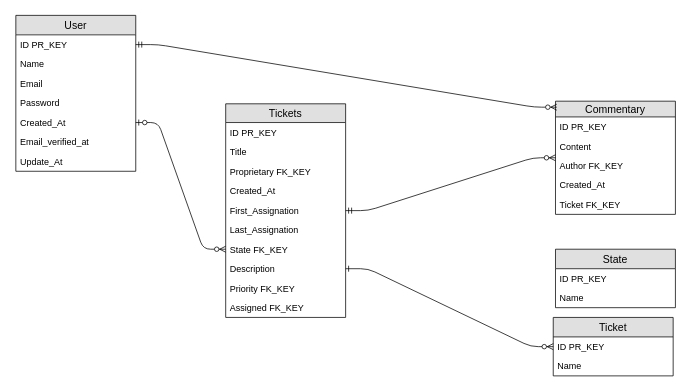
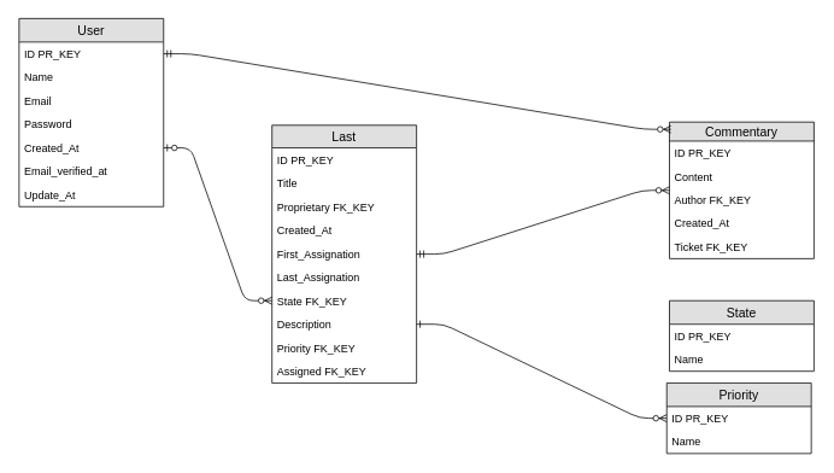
  <mxCell id="0" />
  <mxCell id="1" parent="0" />
- <mxCell id="2" value="Tickets" style="swimlane;fontStyle=0;childLayout=stackLayout;horizontal=1;startSize=25;fillColor=#e0e0e0;horizontalStack=0;resizeParent=1;resizeParentMax=0;resizeLast=0;collapsible=1;marginBottom=0;swimlaneFillColor=#ffffff;align=center;fontSize=14;" vertex="1" parent="1"><mxGeometry x="300" y="138" width="160" height="285" as="geometry" /></mxCell>
+ <mxCell id="2" value="Last" style="swimlane;fontStyle=0;childLayout=stackLayout;horizontal=1;startSize=25;fillColor=#e0e0e0;horizontalStack=0;resizeParent=1;resizeParentMax=0;resizeLast=0;collapsible=1;marginBottom=0;swimlaneFillColor=#ffffff;align=center;fontSize=14;" vertex="1" parent="1"><mxGeometry x="300" y="138" width="160" height="285" as="geometry" /></mxCell>
  <mxCell id="3" value="ID PR_KEY" style="text;strokeColor=none;fillColor=none;spacingLeft=4;spacingRight=4;overflow=hidden;rotatable=0;points=[[0,0.5],[1,0.5]];portConstraint=eastwest;fontSize=12;" vertex="1" parent="2"><mxGeometry y="25" width="160" height="26" as="geometry" /></mxCell>
  <mxCell id="4" value="Title" style="text;strokeColor=none;fillColor=none;spacingLeft=4;spacingRight=4;overflow=hidden;rotatable=0;points=[[0,0.5],[1,0.5]];portConstraint=eastwest;fontSize=12;" vertex="1" parent="2"><mxGeometry y="51" width="160" height="26" as="geometry" /></mxCell>
  <mxCell id="5" value="Proprietary FK_KEY" style="text;strokeColor=none;fillColor=none;spacingLeft=4;spacingRight=4;overflow=hidden;rotatable=0;points=[[0,0.5],[1,0.5]];portConstraint=eastwest;fontSize=12;" vertex="1" parent="2"><mxGeometry y="77" width="160" height="26" as="geometry" /></mxCell>
  <mxCell id="6" value="Created_At&#10;&#10;" style="text;strokeColor=none;fillColor=none;spacingLeft=4;spacingRight=4;overflow=hidden;rotatable=0;points=[[0,0.5],[1,0.5]];portConstraint=eastwest;fontSize=12;" vertex="1" parent="2"><mxGeometry y="103" width="160" height="26" as="geometry" /></mxCell>
  <mxCell id="7" value="First_Assignation" style="text;strokeColor=none;fillColor=none;spacingLeft=4;spacingRight=4;overflow=hidden;rotatable=0;points=[[0,0.5],[1,0.5]];portConstraint=eastwest;fontSize=12;" vertex="1" parent="2"><mxGeometry y="129" width="160" height="26" as="geometry" /></mxCell>
  <mxCell id="8" value="Last_Assignation" style="text;strokeColor=none;fillColor=none;spacingLeft=4;spacingRight=4;overflow=hidden;rotatable=0;points=[[0,0.5],[1,0.5]];portConstraint=eastwest;fontSize=12;" vertex="1" parent="2"><mxGeometry y="155" width="160" height="26" as="geometry" /></mxCell>
  <mxCell id="9" value="State FK_KEY" style="text;strokeColor=none;fillColor=none;spacingLeft=4;spacingRight=4;overflow=hidden;rotatable=0;points=[[0,0.5],[1,0.5]];portConstraint=eastwest;fontSize=12;" vertex="1" parent="2"><mxGeometry y="181" width="160" height="26" as="geometry" /></mxCell>
  <mxCell id="10" value="Description" style="text;strokeColor=none;fillColor=none;spacingLeft=4;spacingRight=4;overflow=hidden;rotatable=0;points=[[0,0.5],[1,0.5]];portConstraint=eastwest;fontSize=12;" vertex="1" parent="2"><mxGeometry y="207" width="160" height="26" as="geometry" /></mxCell>
  <mxCell id="11" value="Priority FK_KEY" style="text;strokeColor=none;fillColor=none;spacingLeft=4;spacingRight=4;overflow=hidden;rotatable=0;points=[[0,0.5],[1,0.5]];portConstraint=eastwest;fontSize=12;" vertex="1" parent="2"><mxGeometry y="233" width="160" height="26" as="geometry" /></mxCell>
  <mxCell id="12" value="Assigned FK_KEY" style="text;strokeColor=none;fillColor=none;spacingLeft=4;spacingRight=4;overflow=hidden;rotatable=0;points=[[0,0.5],[1,0.5]];portConstraint=eastwest;fontSize=12;" vertex="1" parent="2"><mxGeometry y="259" width="160" height="26" as="geometry" /></mxCell>
  <mxCell id="13" value="Commentary" style="swimlane;fontStyle=0;childLayout=stackLayout;horizontal=1;startSize=21;fillColor=#e0e0e0;horizontalStack=0;resizeParent=1;resizeParentMax=0;resizeLast=0;collapsible=1;marginBottom=0;swimlaneFillColor=#ffffff;align=center;fontSize=14;" vertex="1" parent="1"><mxGeometry x="740" y="134.5" width="160" height="151" as="geometry" /></mxCell>
  <mxCell id="14" value="ID PR_KEY&#10;" style="text;strokeColor=none;fillColor=none;spacingLeft=4;spacingRight=4;overflow=hidden;rotatable=0;points=[[0,0.5],[1,0.5]];portConstraint=eastwest;fontSize=12;" vertex="1" parent="13"><mxGeometry y="21" width="160" height="26" as="geometry" /></mxCell>
  <mxCell id="15" value="Content" style="text;strokeColor=none;fillColor=none;spacingLeft=4;spacingRight=4;overflow=hidden;rotatable=0;points=[[0,0.5],[1,0.5]];portConstraint=eastwest;fontSize=12;" vertex="1" parent="13"><mxGeometry y="47" width="160" height="26" as="geometry" /></mxCell>
  <mxCell id="16" value="Author FK_KEY" style="text;strokeColor=none;fillColor=none;spacingLeft=4;spacingRight=4;overflow=hidden;rotatable=0;points=[[0,0.5],[1,0.5]];portConstraint=eastwest;fontSize=12;" vertex="1" parent="13"><mxGeometry y="73" width="160" height="26" as="geometry" /></mxCell>
  <mxCell id="17" value="Created_At" style="text;strokeColor=none;fillColor=none;spacingLeft=4;spacingRight=4;overflow=hidden;rotatable=0;points=[[0,0.5],[1,0.5]];portConstraint=eastwest;fontSize=12;" vertex="1" parent="13"><mxGeometry y="99" width="160" height="26" as="geometry" /></mxCell>
  <mxCell id="18" value="Ticket FK_KEY" style="text;strokeColor=none;fillColor=none;spacingLeft=4;spacingRight=4;overflow=hidden;rotatable=0;points=[[0,0.5],[1,0.5]];portConstraint=eastwest;fontSize=12;" vertex="1" parent="13"><mxGeometry y="125" width="160" height="26" as="geometry" /></mxCell>
  <mxCell id="19" value="State" style="swimlane;fontStyle=0;childLayout=stackLayout;horizontal=1;startSize=26;fillColor=#e0e0e0;horizontalStack=0;resizeParent=1;resizeParentMax=0;resizeLast=0;collapsible=1;marginBottom=0;swimlaneFillColor=#ffffff;align=center;fontSize=14;" vertex="1" parent="1"><mxGeometry x="740" y="332" width="160" height="78" as="geometry" /></mxCell>
  <mxCell id="20" value="ID PR_KEY&#10;" style="text;strokeColor=none;fillColor=none;spacingLeft=4;spacingRight=4;overflow=hidden;rotatable=0;points=[[0,0.5],[1,0.5]];portConstraint=eastwest;fontSize=12;" vertex="1" parent="19"><mxGeometry y="26" width="160" height="26" as="geometry" /></mxCell>
  <mxCell id="21" value="Name" style="text;strokeColor=none;fillColor=none;spacingLeft=4;spacingRight=4;overflow=hidden;rotatable=0;points=[[0,0.5],[1,0.5]];portConstraint=eastwest;fontSize=12;" vertex="1" parent="19"><mxGeometry y="52" width="160" height="26" as="geometry" /></mxCell>
- <mxCell id="22" value="Ticket" style="swimlane;fontStyle=0;childLayout=stackLayout;horizontal=1;startSize=26;fillColor=#e0e0e0;horizontalStack=0;resizeParent=1;resizeParentMax=0;resizeLast=0;collapsible=1;marginBottom=0;swimlaneFillColor=#ffffff;align=center;fontSize=14;" vertex="1" parent="1"><mxGeometry x="737" y="423" width="160" height="78" as="geometry" /></mxCell>
+ <mxCell id="22" value="Priority" style="swimlane;fontStyle=0;childLayout=stackLayout;horizontal=1;startSize=26;fillColor=#e0e0e0;horizontalStack=0;resizeParent=1;resizeParentMax=0;resizeLast=0;collapsible=1;marginBottom=0;swimlaneFillColor=#ffffff;align=center;fontSize=14;" vertex="1" parent="1"><mxGeometry x="737" y="423" width="160" height="78" as="geometry" /></mxCell>
  <mxCell id="23" value="ID PR_KEY&#10;" style="text;strokeColor=none;fillColor=none;spacingLeft=4;spacingRight=4;overflow=hidden;rotatable=0;points=[[0,0.5],[1,0.5]];portConstraint=eastwest;fontSize=12;" vertex="1" parent="22"><mxGeometry y="26" width="160" height="26" as="geometry" /></mxCell>
  <mxCell id="24" value="Name" style="text;strokeColor=none;fillColor=none;spacingLeft=4;spacingRight=4;overflow=hidden;rotatable=0;points=[[0,0.5],[1,0.5]];portConstraint=eastwest;fontSize=12;" vertex="1" parent="22"><mxGeometry y="52" width="160" height="26" as="geometry" /></mxCell>
  <mxCell id="25" value="User" style="swimlane;fontStyle=0;childLayout=stackLayout;horizontal=1;startSize=26;fillColor=#e0e0e0;horizontalStack=0;resizeParent=1;resizeParentMax=0;resizeLast=0;collapsible=1;marginBottom=0;swimlaneFillColor=#ffffff;align=center;fontSize=14;" vertex="1" parent="1"><mxGeometry x="20" y="20" width="160" height="208" as="geometry" /></mxCell>
  <mxCell id="26" value="ID PR_KEY&#10;" style="text;strokeColor=none;fillColor=none;spacingLeft=4;spacingRight=4;overflow=hidden;rotatable=0;points=[[0,0.5],[1,0.5]];portConstraint=eastwest;fontSize=12;" vertex="1" parent="25"><mxGeometry y="26" width="160" height="26" as="geometry" /></mxCell>
  <mxCell id="27" value="Name" style="text;strokeColor=none;fillColor=none;spacingLeft=4;spacingRight=4;overflow=hidden;rotatable=0;points=[[0,0.5],[1,0.5]];portConstraint=eastwest;fontSize=12;" vertex="1" parent="25"><mxGeometry y="52" width="160" height="26" as="geometry" /></mxCell>
  <mxCell id="28" value="Email" style="text;strokeColor=none;fillColor=none;spacingLeft=4;spacingRight=4;overflow=hidden;rotatable=0;points=[[0,0.5],[1,0.5]];portConstraint=eastwest;fontSize=12;" vertex="1" parent="25"><mxGeometry y="78" width="160" height="26" as="geometry" /></mxCell>
  <mxCell id="29" value="Password" style="text;strokeColor=none;fillColor=none;spacingLeft=4;spacingRight=4;overflow=hidden;rotatable=0;points=[[0,0.5],[1,0.5]];portConstraint=eastwest;fontSize=12;" vertex="1" parent="25"><mxGeometry y="104" width="160" height="26" as="geometry" /></mxCell>
  <mxCell id="30" value="Created_At" style="text;strokeColor=none;fillColor=none;spacingLeft=4;spacingRight=4;overflow=hidden;rotatable=0;points=[[0,0.5],[1,0.5]];portConstraint=eastwest;fontSize=12;" vertex="1" parent="25"><mxGeometry y="130" width="160" height="26" as="geometry" /></mxCell>
  <mxCell id="31" value="Email_verified_at" style="text;strokeColor=none;fillColor=none;spacingLeft=4;spacingRight=4;overflow=hidden;rotatable=0;points=[[0,0.5],[1,0.5]];portConstraint=eastwest;fontSize=12;" vertex="1" parent="25"><mxGeometry y="156" width="160" height="26" as="geometry" /></mxCell>
  <mxCell id="32" value="Update_At" style="text;strokeColor=none;fillColor=none;spacingLeft=4;spacingRight=4;overflow=hidden;rotatable=0;points=[[0,0.5],[1,0.5]];portConstraint=eastwest;fontSize=12;" vertex="1" parent="25"><mxGeometry y="182" width="160" height="26" as="geometry" /></mxCell>
  <mxCell id="33" value="" style="edgeStyle=entityRelationEdgeStyle;fontSize=12;html=1;endArrow=ERzeroToMany;entryX=0;entryY=0.5;entryDx=0;entryDy=0;exitX=1;exitY=0.5;exitDx=0;exitDy=0;startArrow=ERzeroToOne;startFill=1;endFill=1;" edge="1" parent="1" source="30" target="9"><mxGeometry width="100" height="100" relative="1" as="geometry"><mxPoint x="120" y="418" as="sourcePoint" /><mxPoint x="220" y="318" as="targetPoint" /></mxGeometry></mxCell>
  <mxCell id="34" value="" style="edgeStyle=entityRelationEdgeStyle;fontSize=12;html=1;endArrow=ERzeroToMany;endFill=1;startArrow=ERmandOne;startFill=0;" edge="1" parent="1" source="2" target="13"><mxGeometry width="100" height="100" relative="1" as="geometry"><mxPoint x="510" y="268" as="sourcePoint" /><mxPoint x="610" y="168" as="targetPoint" /></mxGeometry></mxCell>
  <mxCell id="35" value="" style="edgeStyle=entityRelationEdgeStyle;fontSize=12;html=1;endArrow=ERzeroToMany;endFill=1;startArrow=ERone;startFill=0;exitX=1;exitY=0.5;exitDx=0;exitDy=0;" edge="1" parent="1" source="10" target="22"><mxGeometry width="100" height="100" relative="1" as="geometry"><mxPoint x="470.167" y="326.833" as="sourcePoint" /><mxPoint x="750" y="381" as="targetPoint" /></mxGeometry></mxCell>
  <mxCell id="36" value="" style="edgeStyle=entityRelationEdgeStyle;fontSize=12;html=1;endArrow=ERzeroToMany;startArrow=ERmandOne;entryX=0.011;entryY=0.053;entryDx=0;entryDy=0;exitX=1;exitY=0.5;exitDx=0;exitDy=0;entryPerimeter=0;endFill=1;" edge="1" parent="1" source="26" target="13"><mxGeometry width="100" height="100" relative="1" as="geometry"><mxPoint x="570" y="208" as="sourcePoint" /><mxPoint x="670" y="108" as="targetPoint" /></mxGeometry></mxCell>
